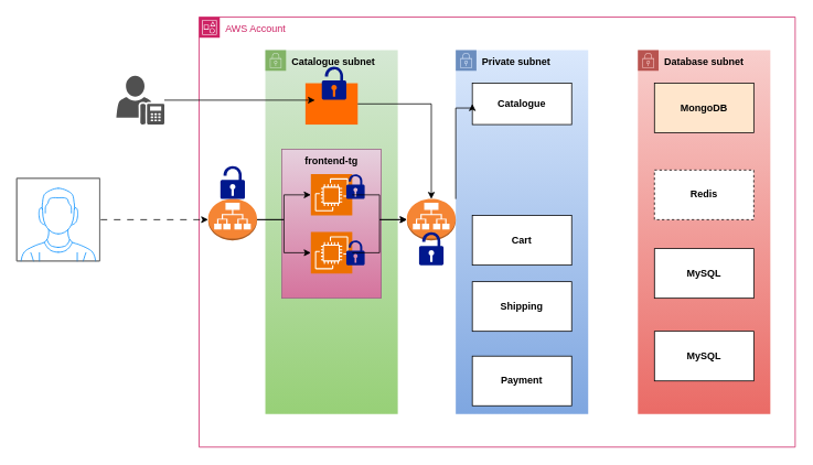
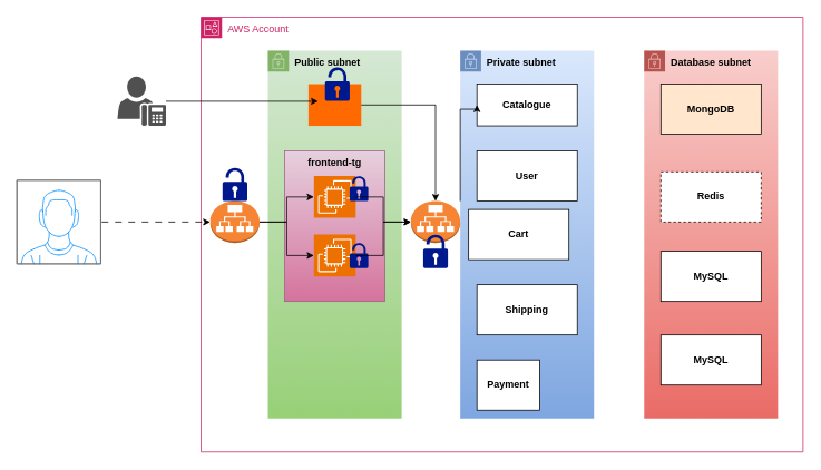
  <mxCell id="0" />
  <mxCell id="1" parent="0" />
  <mxCell id="2" value="AWS Account" style="points=[[0,0],[0.25,0],[0.5,0],[0.75,0],[1,0],[1,0.25],[1,0.5],[1,0.75],[1,1],[0.75,1],[0.5,1],[0.25,1],[0,1],[0,0.75],[0,0.5],[0,0.25]];outlineConnect=0;gradientColor=none;html=1;whiteSpace=wrap;fontSize=12;fontStyle=0;container=1;pointerEvents=0;collapsible=0;recursiveResize=0;shape=mxgraph.aws4.group;grIcon=mxgraph.aws4.group_account;strokeColor=#CD2264;fillColor=none;verticalAlign=top;align=left;spacingLeft=30;fontColor=#CD2264;dashed=0;" vertex="1" parent="1"><mxGeometry x="240" y="20" width="720" height="520" as="geometry" /></mxCell>
- <mxCell id="3" value="&lt;b&gt;Catalogue subnet&lt;/b&gt;" style="points=[[0,0],[0.25,0],[0.5,0],[0.75,0],[1,0],[1,0.25],[1,0.5],[1,0.75],[1,1],[0.75,1],[0.5,1],[0.25,1],[0,1],[0,0.75],[0,0.5],[0,0.25]];outlineConnect=0;gradientColor=#97d077;html=1;whiteSpace=wrap;fontSize=12;fontStyle=0;container=1;pointerEvents=0;collapsible=0;recursiveResize=0;shape=mxgraph.aws4.group;grIcon=mxgraph.aws4.group_security_group;grStroke=0;strokeColor=#82b366;fillColor=#d5e8d4;verticalAlign=top;align=left;spacingLeft=30;dashed=0;" vertex="1" parent="2"><mxGeometry x="80" y="40" width="160" height="440" as="geometry" /></mxCell>
+ <mxCell id="3" value="&lt;b&gt;Public subnet&lt;/b&gt;" style="points=[[0,0],[0.25,0],[0.5,0],[0.75,0],[1,0],[1,0.25],[1,0.5],[1,0.75],[1,1],[0.75,1],[0.5,1],[0.25,1],[0,1],[0,0.75],[0,0.5],[0,0.25]];outlineConnect=0;gradientColor=#97d077;html=1;whiteSpace=wrap;fontSize=12;fontStyle=0;container=1;pointerEvents=0;collapsible=0;recursiveResize=0;shape=mxgraph.aws4.group;grIcon=mxgraph.aws4.group_security_group;grStroke=0;strokeColor=#82b366;fillColor=#d5e8d4;verticalAlign=top;align=left;spacingLeft=30;dashed=0;" vertex="1" parent="2"><mxGeometry x="80" y="40" width="160" height="440" as="geometry" /></mxCell>
  <mxCell id="4" value="" style="rounded=0;whiteSpace=wrap;html=1;fillColor=#e6d0de;gradientColor=#d5739d;strokeColor=#996185;" vertex="1" parent="3"><mxGeometry x="20" y="120" width="120" height="180" as="geometry" /></mxCell>
  <mxCell id="5" value="" style="sketch=0;points=[[0,0,0],[0.25,0,0],[0.5,0,0],[0.75,0,0],[1,0,0],[0,1,0],[0.25,1,0],[0.5,1,0],[0.75,1,0],[1,1,0],[0,0.25,0],[0,0.5,0],[0,0.75,0],[1,0.25,0],[1,0.5,0],[1,0.75,0]];outlineConnect=0;fontColor=#232F3E;fillColor=#ED7100;strokeColor=#ffffff;dashed=0;verticalLabelPosition=bottom;verticalAlign=top;align=center;html=1;fontSize=12;fontStyle=0;aspect=fixed;shape=mxgraph.aws4.resourceIcon;resIcon=mxgraph.aws4.ec2;" vertex="1" parent="3"><mxGeometry x="55" y="150" width="50" height="50" as="geometry" /></mxCell>
  <mxCell id="6" value="" style="sketch=0;points=[[0,0,0],[0.25,0,0],[0.5,0,0],[0.75,0,0],[1,0,0],[0,1,0],[0.25,1,0],[0.5,1,0],[0.75,1,0],[1,1,0],[0,0.25,0],[0,0.5,0],[0,0.75,0],[1,0.25,0],[1,0.5,0],[1,0.75,0]];outlineConnect=0;fontColor=#232F3E;fillColor=#ED7100;strokeColor=#ffffff;dashed=0;verticalLabelPosition=bottom;verticalAlign=top;align=center;html=1;fontSize=12;fontStyle=0;aspect=fixed;shape=mxgraph.aws4.resourceIcon;resIcon=mxgraph.aws4.ec2;" vertex="1" parent="3"><mxGeometry x="55" y="220" width="50" height="50" as="geometry" /></mxCell>
  <mxCell id="7" value="&lt;b&gt;frontend-tg&lt;/b&gt;" style="text;html=1;whiteSpace=wrap;strokeColor=none;fillColor=none;align=center;verticalAlign=middle;rounded=0;" vertex="1" parent="3"><mxGeometry x="40" y="120" width="80" height="30" as="geometry" /></mxCell>
  <mxCell id="8" value="" style="sketch=0;aspect=fixed;pointerEvents=1;shadow=0;dashed=0;html=1;strokeColor=none;labelPosition=center;verticalLabelPosition=bottom;verticalAlign=top;align=center;fillColor=#00188D;shape=mxgraph.mscae.enterprise.lock_unlocked" vertex="1" parent="3"><mxGeometry x="97.8" y="150" width="22.2" height="30" as="geometry" /></mxCell>
  <mxCell id="9" value="" style="sketch=0;aspect=fixed;pointerEvents=1;shadow=0;dashed=0;html=1;strokeColor=none;labelPosition=center;verticalLabelPosition=bottom;verticalAlign=top;align=center;fillColor=#00188D;shape=mxgraph.mscae.enterprise.lock_unlocked" vertex="1" parent="3"><mxGeometry x="97.8" y="230" width="22.2" height="30" as="geometry" /></mxCell>
  <mxCell id="10" value="" style="points=[];aspect=fixed;html=1;align=center;shadow=0;dashed=0;fillColor=#FF6A00;strokeColor=none;shape=mxgraph.alibaba_cloud.bastionhost;" vertex="1" parent="3"><mxGeometry x="48.42" y="40" width="63.16" height="50" as="geometry" /></mxCell>
  <mxCell id="11" value="" style="sketch=0;aspect=fixed;pointerEvents=1;shadow=0;dashed=0;html=1;strokeColor=none;labelPosition=center;verticalLabelPosition=bottom;verticalAlign=top;align=center;fillColor=#00188D;shape=mxgraph.mscae.enterprise.lock_unlocked" vertex="1" parent="3"><mxGeometry x="68.2" y="20" width="29.6" height="40" as="geometry" /></mxCell>
  <mxCell id="12" value="&lt;b&gt;Private subnet&lt;/b&gt;" style="points=[[0,0],[0.25,0],[0.5,0],[0.75,0],[1,0],[1,0.25],[1,0.5],[1,0.75],[1,1],[0.75,1],[0.5,1],[0.25,1],[0,1],[0,0.75],[0,0.5],[0,0.25]];outlineConnect=0;gradientColor=#7ea6e0;html=1;whiteSpace=wrap;fontSize=12;fontStyle=0;container=1;pointerEvents=0;collapsible=0;recursiveResize=0;shape=mxgraph.aws4.group;grIcon=mxgraph.aws4.group_security_group;grStroke=0;strokeColor=#6c8ebf;fillColor=#dae8fc;verticalAlign=top;align=left;spacingLeft=30;dashed=0;" vertex="1" parent="2"><mxGeometry x="310" y="40" width="160" height="440" as="geometry" /></mxCell>
  <mxCell id="13" value="&lt;b&gt;Catalogue&lt;/b&gt;" style="rounded=0;whiteSpace=wrap;html=1;" vertex="1" parent="12"><mxGeometry x="20" y="40" width="120" height="50" as="geometry" /></mxCell>
- <mxCell id="15" value="&lt;b&gt;Cart&lt;/b&gt;" style="rounded=0;whiteSpace=wrap;html=1;" vertex="1" parent="12"><mxGeometry x="20" y="200" width="120" height="60" as="geometry" /></mxCell>
+ <mxCell id="14" value="&lt;b&gt;User&lt;/b&gt;" style="rounded=0;whiteSpace=wrap;html=1;" vertex="1" parent="12"><mxGeometry x="20" y="120" width="120" height="60" as="geometry" /></mxCell>
+ <mxCell id="15" value="&lt;b&gt;Cart&lt;/b&gt;" style="rounded=0;whiteSpace=wrap;html=1;" vertex="1" parent="12"><mxGeometry x="10" y="190" width="120" height="60" as="geometry" /></mxCell>
  <mxCell id="16" value="&lt;b&gt;Shipping&lt;/b&gt;" style="rounded=0;whiteSpace=wrap;html=1;" vertex="1" parent="12"><mxGeometry x="20" y="280" width="120" height="60" as="geometry" /></mxCell>
- <mxCell id="17" value="&lt;b&gt;Payment&lt;/b&gt;" style="rounded=0;whiteSpace=wrap;html=1;" vertex="1" parent="12"><mxGeometry x="20" y="370" width="120" height="60" as="geometry" /></mxCell>
+ <mxCell id="17" value="&lt;b&gt;Payment&lt;/b&gt;" style="rounded=0;whiteSpace=wrap;html=1;" vertex="1" parent="12"><mxGeometry x="20" y="370" width="75" height="60" as="geometry" /></mxCell>
  <mxCell id="18" value="&lt;b&gt;Database subnet&lt;/b&gt;" style="points=[[0,0],[0.25,0],[0.5,0],[0.75,0],[1,0],[1,0.25],[1,0.5],[1,0.75],[1,1],[0.75,1],[0.5,1],[0.25,1],[0,1],[0,0.75],[0,0.5],[0,0.25]];outlineConnect=0;gradientColor=#ea6b66;html=1;whiteSpace=wrap;fontSize=12;fontStyle=0;container=1;pointerEvents=0;collapsible=0;recursiveResize=0;shape=mxgraph.aws4.group;grIcon=mxgraph.aws4.group_security_group;grStroke=0;strokeColor=#b85450;fillColor=#f8cecc;verticalAlign=top;align=left;spacingLeft=30;dashed=0;" vertex="1" parent="2"><mxGeometry x="530" y="40" width="160" height="440" as="geometry" /></mxCell>
  <mxCell id="19" value="&lt;b&gt;MongoDB&lt;/b&gt;" style="rounded=0;whiteSpace=wrap;html=1;fillColor=#ffe6cc;" vertex="1" parent="18"><mxGeometry x="20" y="40" width="120" height="60" as="geometry" /></mxCell>
  <mxCell id="20" value="&lt;b&gt;Redis&lt;/b&gt;" style="rounded=0;whiteSpace=wrap;html=1;dashed=1;" vertex="1" parent="18"><mxGeometry x="20" y="145" width="120" height="60" as="geometry" /></mxCell>
  <mxCell id="21" value="&lt;b&gt;MySQL&lt;/b&gt;" style="rounded=0;whiteSpace=wrap;html=1;" vertex="1" parent="18"><mxGeometry x="20" y="240" width="120" height="60" as="geometry" /></mxCell>
  <mxCell id="22" value="&lt;b&gt;MySQL&lt;/b&gt;" style="rounded=0;whiteSpace=wrap;html=1;" vertex="1" parent="18"><mxGeometry x="20" y="340" width="120" height="60" as="geometry" /></mxCell>
  <mxCell id="23" value="" style="outlineConnect=0;dashed=0;verticalLabelPosition=bottom;verticalAlign=top;align=center;html=1;shape=mxgraph.aws3.application_load_balancer;fillColor=#F58534;gradientColor=none;" vertex="1" parent="2"><mxGeometry x="11" y="220" width="59" height="50" as="geometry" /></mxCell>
  <mxCell id="24" value="" style="sketch=0;aspect=fixed;pointerEvents=1;shadow=0;dashed=0;html=1;strokeColor=none;labelPosition=center;verticalLabelPosition=bottom;verticalAlign=top;align=center;fillColor=#00188D;shape=mxgraph.mscae.enterprise.lock_unlocked" vertex="1" parent="2"><mxGeometry x="25.7" y="180" width="29.6" height="40" as="geometry" /></mxCell>
  <mxCell id="25" style="edgeStyle=orthogonalEdgeStyle;rounded=0;orthogonalLoop=1;jettySize=auto;html=1;entryX=0;entryY=0.5;entryDx=0;entryDy=0;entryPerimeter=0;" edge="1" parent="2" source="23" target="5"><mxGeometry relative="1" as="geometry" /></mxCell>
  <mxCell id="26" style="edgeStyle=orthogonalEdgeStyle;rounded=0;orthogonalLoop=1;jettySize=auto;html=1;entryX=0;entryY=0.5;entryDx=0;entryDy=0;entryPerimeter=0;" edge="1" parent="2" source="23" target="6"><mxGeometry relative="1" as="geometry" /></mxCell>
  <mxCell id="27" style="edgeStyle=orthogonalEdgeStyle;rounded=0;orthogonalLoop=1;jettySize=auto;html=1;entryX=0;entryY=0.5;entryDx=0;entryDy=0;" edge="1" parent="2" source="28" target="13"><mxGeometry relative="1" as="geometry"><Array as="points"><mxPoint x="310" y="245" /><mxPoint x="310" y="110" /></Array></mxGeometry></mxCell>
  <mxCell id="28" value="" style="outlineConnect=0;dashed=0;verticalLabelPosition=bottom;verticalAlign=top;align=center;html=1;shape=mxgraph.aws3.application_load_balancer;fillColor=#F58534;gradientColor=none;" vertex="1" parent="2"><mxGeometry x="251" y="220" width="59" height="50" as="geometry" /></mxCell>
  <mxCell id="29" style="edgeStyle=orthogonalEdgeStyle;rounded=0;orthogonalLoop=1;jettySize=auto;html=1;entryX=0;entryY=0.5;entryDx=0;entryDy=0;entryPerimeter=0;" edge="1" parent="2" source="5" target="28"><mxGeometry relative="1" as="geometry" /></mxCell>
  <mxCell id="30" style="edgeStyle=orthogonalEdgeStyle;rounded=0;orthogonalLoop=1;jettySize=auto;html=1;" edge="1" parent="2" source="6" target="28"><mxGeometry relative="1" as="geometry" /></mxCell>
  <mxCell id="31" style="edgeStyle=orthogonalEdgeStyle;rounded=0;orthogonalLoop=1;jettySize=auto;html=1;entryX=0.5;entryY=0;entryDx=0;entryDy=0;entryPerimeter=0;" edge="1" parent="2" source="10" target="28"><mxGeometry relative="1" as="geometry" /></mxCell>
  <mxCell id="32" value="" style="sketch=0;aspect=fixed;pointerEvents=1;shadow=0;dashed=0;html=1;strokeColor=none;labelPosition=center;verticalLabelPosition=bottom;verticalAlign=top;align=center;fillColor=#00188D;shape=mxgraph.mscae.enterprise.lock_unlocked" vertex="1" parent="2"><mxGeometry x="265.7" y="260" width="29.6" height="40" as="geometry" /></mxCell>
  <mxCell id="33" style="edgeStyle=orthogonalEdgeStyle;rounded=0;orthogonalLoop=1;jettySize=auto;html=1;flowAnimation=1;" edge="1" parent="1" source="34" target="23"><mxGeometry relative="1" as="geometry" /></mxCell>
  <mxCell id="34" value="" style="verticalLabelPosition=bottom;shadow=0;dashed=0;align=center;html=1;verticalAlign=top;strokeWidth=1;shape=mxgraph.mockup.containers.userMale;strokeColor=#666666;strokeColor2=#008cff;" vertex="1" parent="1"><mxGeometry x="20" y="215" width="100" height="100" as="geometry" /></mxCell>
  <mxCell id="35" value="" style="sketch=0;pointerEvents=1;shadow=0;dashed=0;html=1;strokeColor=none;fillColor=#505050;labelPosition=center;verticalLabelPosition=bottom;verticalAlign=top;outlineConnect=0;align=center;shape=mxgraph.office.users.um_enabled_user;" vertex="1" parent="1"><mxGeometry x="140" y="91" width="58" height="59" as="geometry" /></mxCell>
  <mxCell id="36" style="edgeStyle=orthogonalEdgeStyle;rounded=0;orthogonalLoop=1;jettySize=auto;html=1;entryX=0.183;entryY=0.41;entryDx=0;entryDy=0;entryPerimeter=0;" edge="1" parent="1" source="35" target="10"><mxGeometry relative="1" as="geometry" /></mxCell>
